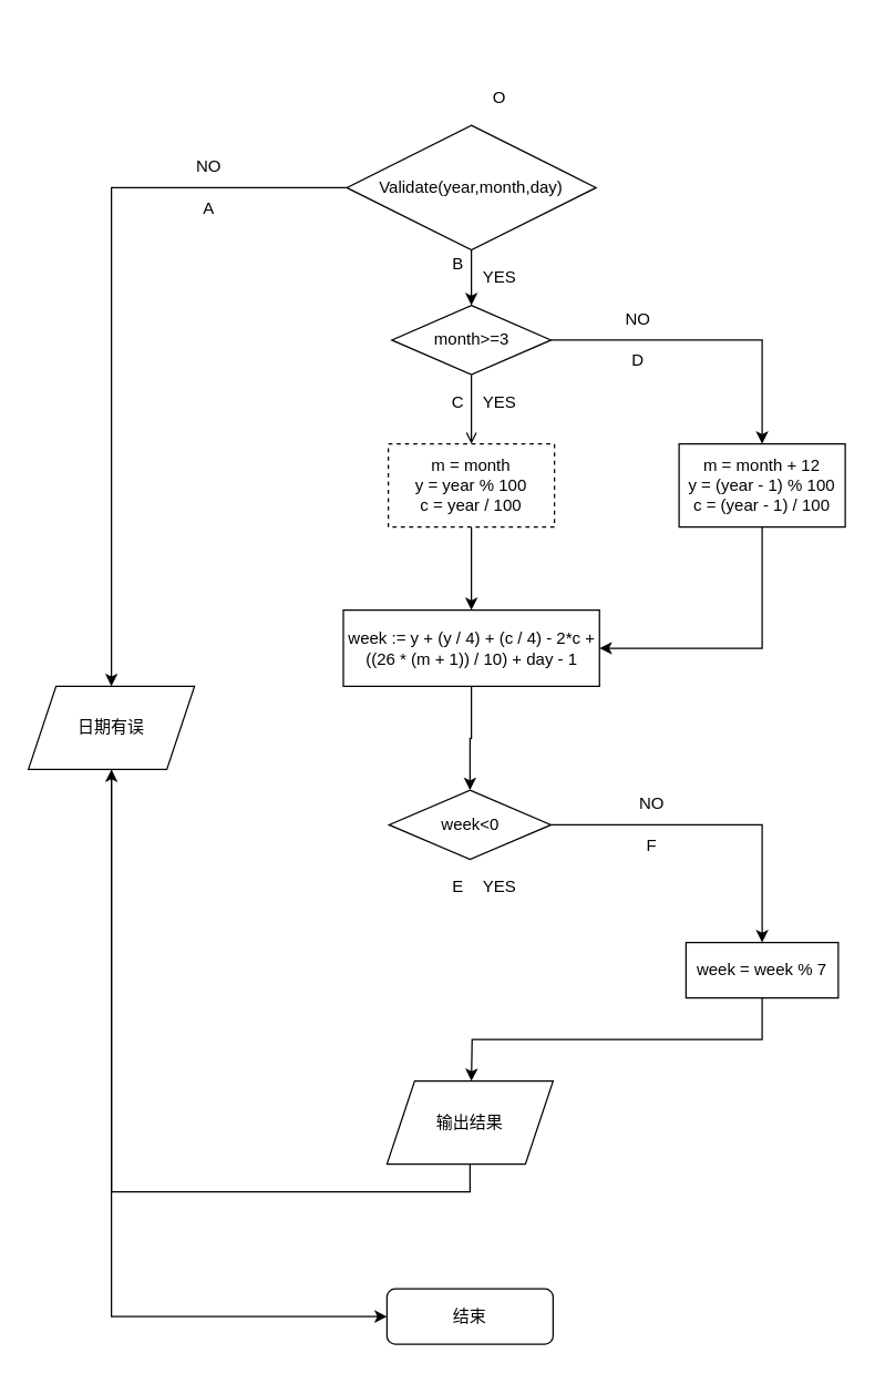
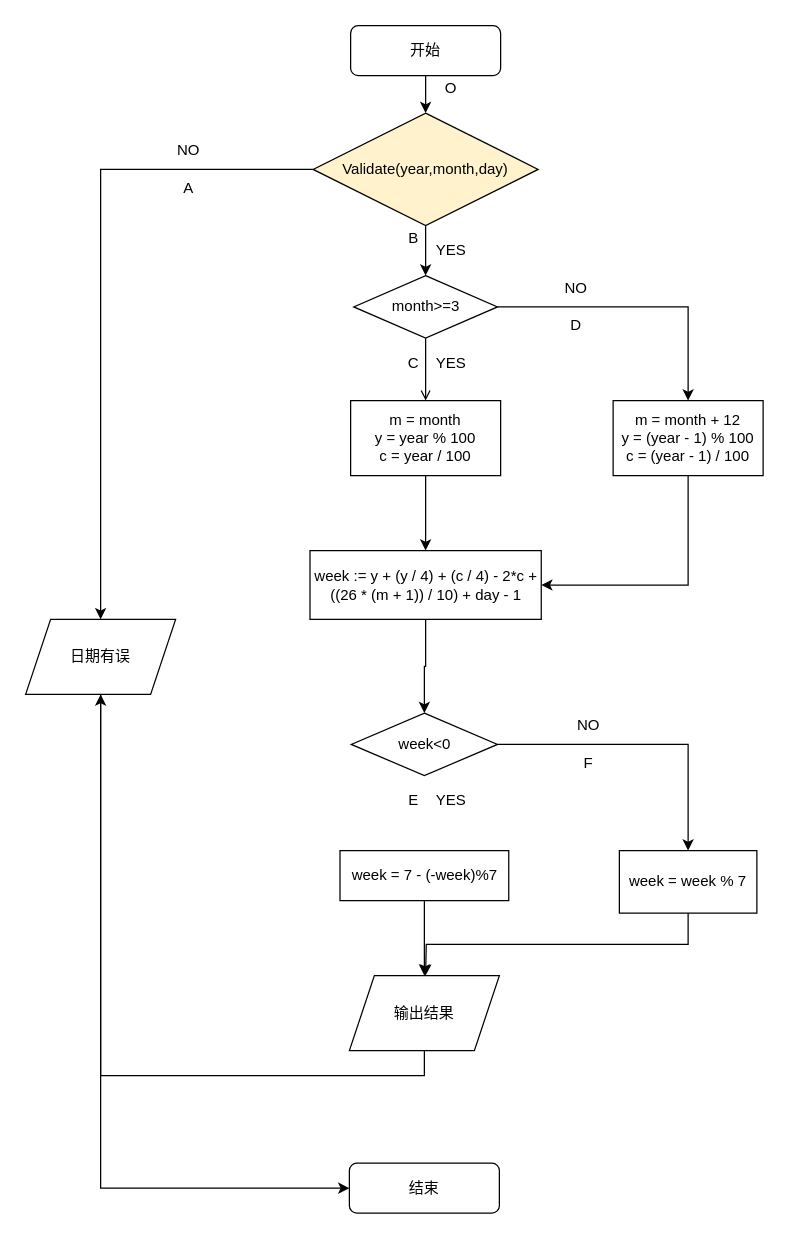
  <mxCell id="0" />
  <mxCell id="1" parent="0" />
+ <mxCell id="2" style="edgeStyle=orthogonalEdgeStyle;rounded=0;orthogonalLoop=1;jettySize=auto;html=1;exitX=0.5;exitY=1;exitDx=0;exitDy=0;entryX=0.5;entryY=0;entryDx=0;entryDy=0;" edge="1" parent="1" source="3" target="6"><mxGeometry relative="1" as="geometry" /></mxCell>
+ <mxCell id="3" value="开始" style="rounded=1;whiteSpace=wrap;html=1;fontSize=12;glass=0;strokeWidth=1;shadow=0;" parent="1" vertex="1"><mxGeometry x="280" y="20" width="120" height="40" as="geometry" /></mxCell>
  <mxCell id="4" style="edgeStyle=orthogonalEdgeStyle;rounded=0;orthogonalLoop=1;jettySize=auto;html=1;exitX=0.5;exitY=1;exitDx=0;exitDy=0;entryX=0.5;entryY=0;entryDx=0;entryDy=0;" edge="1" parent="1" source="6" target="12"><mxGeometry relative="1" as="geometry" /></mxCell>
  <mxCell id="5" style="edgeStyle=orthogonalEdgeStyle;rounded=0;orthogonalLoop=1;jettySize=auto;html=1;exitX=0;exitY=0.5;exitDx=0;exitDy=0;entryX=0.5;entryY=0;entryDx=0;entryDy=0;" edge="1" parent="1" source="6" target="9"><mxGeometry relative="1" as="geometry" /></mxCell>
- <mxCell id="6" value="Validate(year,month,day)" style="rhombus;whiteSpace=wrap;html=1;" vertex="1" parent="1"><mxGeometry x="250" y="90" width="180" height="90" as="geometry" /></mxCell>
+ <mxCell id="6" value="Validate(year,month,day)" style="rhombus;whiteSpace=wrap;html=1;fillColor=#fff2cc;" vertex="1" parent="1"><mxGeometry x="250" y="90" width="180" height="90" as="geometry" /></mxCell>
  <mxCell id="7" value="结束" style="rounded=1;whiteSpace=wrap;html=1;fontSize=12;glass=0;strokeWidth=1;shadow=0;" vertex="1" parent="1"><mxGeometry x="279" y="930" width="120" height="40" as="geometry" /></mxCell>
  <mxCell id="8" style="edgeStyle=orthogonalEdgeStyle;rounded=0;orthogonalLoop=1;jettySize=auto;html=1;exitX=0.5;exitY=1;exitDx=0;exitDy=0;entryX=0;entryY=0.5;entryDx=0;entryDy=0;" edge="1" parent="1" source="9" target="7"><mxGeometry relative="1" as="geometry" /></mxCell>
  <mxCell id="9" value="日期有误" style="shape=parallelogram;perimeter=parallelogramPerimeter;whiteSpace=wrap;html=1;fixedSize=1;" vertex="1" parent="1"><mxGeometry x="20" y="495" width="120" height="60" as="geometry" /></mxCell>
  <mxCell id="10" style="edgeStyle=orthogonalEdgeStyle;rounded=0;orthogonalLoop=1;jettySize=auto;html=1;exitX=0.5;exitY=1;exitDx=0;exitDy=0;entryX=0.5;entryY=0;entryDx=0;entryDy=0;endArrow=open;" edge="1" parent="1" source="12" target="14"><mxGeometry relative="1" as="geometry" /></mxCell>
  <mxCell id="11" style="edgeStyle=orthogonalEdgeStyle;rounded=0;orthogonalLoop=1;jettySize=auto;html=1;exitX=1;exitY=0.5;exitDx=0;exitDy=0;" edge="1" parent="1" source="12" target="16"><mxGeometry relative="1" as="geometry" /></mxCell>
  <mxCell id="12" value="month&amp;gt;=3" style="rhombus;whiteSpace=wrap;html=1;" vertex="1" parent="1"><mxGeometry x="282.5" y="220" width="115" height="50" as="geometry" /></mxCell>
  <mxCell id="13" style="edgeStyle=orthogonalEdgeStyle;rounded=0;orthogonalLoop=1;jettySize=auto;html=1;exitX=0.5;exitY=1;exitDx=0;exitDy=0;entryX=0.5;entryY=0;entryDx=0;entryDy=0;" edge="1" parent="1" source="14" target="18"><mxGeometry relative="1" as="geometry" /></mxCell>
- <mxCell id="14" value="m = month &lt;br&gt;y = year % 100 &lt;br&gt;c = year / 100" style="rounded=0;whiteSpace=wrap;html=1;dashed=1;" vertex="1" parent="1"><mxGeometry x="280" y="320" width="120" height="60" as="geometry" /></mxCell>
+ <mxCell id="14" value="m = month &lt;br&gt;y = year % 100 &lt;br&gt;c = year / 100" style="rounded=0;whiteSpace=wrap;html=1;" vertex="1" parent="1"><mxGeometry x="280" y="320" width="120" height="60" as="geometry" /></mxCell>
  <mxCell id="15" style="edgeStyle=orthogonalEdgeStyle;rounded=0;orthogonalLoop=1;jettySize=auto;html=1;exitX=0.5;exitY=1;exitDx=0;exitDy=0;entryX=1;entryY=0.5;entryDx=0;entryDy=0;" edge="1" parent="1" source="16" target="18"><mxGeometry relative="1" as="geometry" /></mxCell>
  <mxCell id="16" value="m = month + 12 &lt;br&gt;y = (year - 1) % 100 &lt;br&gt;c = (year - 1) / 100" style="rounded=0;whiteSpace=wrap;html=1;" vertex="1" parent="1"><mxGeometry x="490" y="320" width="120" height="60" as="geometry" /></mxCell>
  <mxCell id="17" style="edgeStyle=orthogonalEdgeStyle;rounded=0;orthogonalLoop=1;jettySize=auto;html=1;exitX=0.5;exitY=1;exitDx=0;exitDy=0;entryX=0.5;entryY=0;entryDx=0;entryDy=0;" edge="1" parent="1" source="18" target="20"><mxGeometry relative="1" as="geometry" /></mxCell>
  <mxCell id="18" value="week := y + (y / 4) + (c / 4) - 2*c + ((26 * (m + 1)) / 10) + day - 1" style="rounded=0;whiteSpace=wrap;html=1;" vertex="1" parent="1"><mxGeometry x="247.5" y="440" width="185" height="55" as="geometry" /></mxCell>
  <mxCell id="19" style="edgeStyle=orthogonalEdgeStyle;rounded=0;orthogonalLoop=1;jettySize=auto;html=1;exitX=1;exitY=0.5;exitDx=0;exitDy=0;entryX=0.5;entryY=0;entryDx=0;entryDy=0;" edge="1" parent="1" source="20" target="26"><mxGeometry relative="1" as="geometry" /></mxCell>
  <mxCell id="20" value="week&amp;lt;0" style="rhombus;whiteSpace=wrap;html=1;" vertex="1" parent="1"><mxGeometry x="280.5" y="570" width="117" height="50" as="geometry" /></mxCell>
+ <mxCell id="21" style="edgeStyle=orthogonalEdgeStyle;rounded=0;orthogonalLoop=1;jettySize=auto;html=1;exitX=0.5;exitY=1;exitDx=0;exitDy=0;entryX=0.5;entryY=0;entryDx=0;entryDy=0;" edge="1" parent="1" source="22" target="24"><mxGeometry relative="1" as="geometry" /></mxCell>
+ <mxCell id="22" value="week = 7 - (-week)%7" style="rounded=0;whiteSpace=wrap;html=1;" vertex="1" parent="1"><mxGeometry x="271.5" y="680" width="135" height="40" as="geometry" /></mxCell>
  <mxCell id="23" style="edgeStyle=orthogonalEdgeStyle;rounded=0;orthogonalLoop=1;jettySize=auto;html=1;exitX=0.5;exitY=1;exitDx=0;exitDy=0;" edge="1" parent="1" source="24" target="9"><mxGeometry relative="1" as="geometry" /></mxCell>
  <mxCell id="24" value="输出结果" style="shape=parallelogram;perimeter=parallelogramPerimeter;whiteSpace=wrap;html=1;fixedSize=1;" vertex="1" parent="1"><mxGeometry x="279" y="780" width="120" height="60" as="geometry" /></mxCell>
  <mxCell id="25" style="edgeStyle=orthogonalEdgeStyle;rounded=0;orthogonalLoop=1;jettySize=auto;html=1;exitX=0.5;exitY=1;exitDx=0;exitDy=0;" edge="1" parent="1" source="26"><mxGeometry relative="1" as="geometry"><mxPoint x="340" y="780" as="targetPoint" /></mxGeometry></mxCell>
- <mxCell id="26" value="week = week % 7" style="rounded=0;whiteSpace=wrap;html=1;" vertex="1" parent="1"><mxGeometry x="495" y="680" width="110" height="40" as="geometry" /></mxCell>
+ <mxCell id="26" value="week = week % 7" style="rounded=0;whiteSpace=wrap;html=1;" vertex="1" parent="1"><mxGeometry x="495" y="680" width="110" height="50" as="geometry" /></mxCell>
  <mxCell id="27" value="O" style="text;html=1;align=center;verticalAlign=middle;resizable=0;points=[];autosize=1;strokeColor=none;fillColor=none;" vertex="1" parent="1"><mxGeometry x="345" y="60" width="30" height="20" as="geometry" /></mxCell>
  <mxCell id="28" value="YES" style="text;html=1;align=center;verticalAlign=middle;resizable=0;points=[];autosize=1;strokeColor=none;fillColor=none;" vertex="1" parent="1"><mxGeometry x="340" y="190" width="40" height="20" as="geometry" /></mxCell>
  <mxCell id="29" value="NO" style="text;html=1;align=center;verticalAlign=middle;resizable=0;points=[];autosize=1;strokeColor=none;fillColor=none;" vertex="1" parent="1"><mxGeometry x="135" y="110" width="30" height="20" as="geometry" /></mxCell>
  <mxCell id="30" value="A" style="text;html=1;align=center;verticalAlign=middle;resizable=0;points=[];autosize=1;strokeColor=none;fillColor=none;" vertex="1" parent="1"><mxGeometry x="140" y="140" width="20" height="20" as="geometry" /></mxCell>
  <mxCell id="31" value="B" style="text;html=1;align=center;verticalAlign=middle;resizable=0;points=[];autosize=1;strokeColor=none;fillColor=none;" vertex="1" parent="1"><mxGeometry x="320" y="180" width="20" height="20" as="geometry" /></mxCell>
  <mxCell id="32" value="YES" style="text;html=1;align=center;verticalAlign=middle;resizable=0;points=[];autosize=1;strokeColor=none;fillColor=none;" vertex="1" parent="1"><mxGeometry x="340" y="280" width="40" height="20" as="geometry" /></mxCell>
  <mxCell id="33" value="C" style="text;html=1;align=center;verticalAlign=middle;resizable=0;points=[];autosize=1;strokeColor=none;fillColor=none;" vertex="1" parent="1"><mxGeometry x="320" y="280" width="20" height="20" as="geometry" /></mxCell>
  <mxCell id="34" value="NO" style="text;html=1;align=center;verticalAlign=middle;resizable=0;points=[];autosize=1;strokeColor=none;fillColor=none;" vertex="1" parent="1"><mxGeometry x="445" y="220" width="30" height="20" as="geometry" /></mxCell>
  <mxCell id="35" value="D" style="text;html=1;align=center;verticalAlign=middle;resizable=0;points=[];autosize=1;strokeColor=none;fillColor=none;" vertex="1" parent="1"><mxGeometry x="450" y="250" width="20" height="20" as="geometry" /></mxCell>
  <mxCell id="36" value="YES" style="text;html=1;align=center;verticalAlign=middle;resizable=0;points=[];autosize=1;strokeColor=none;fillColor=none;" vertex="1" parent="1"><mxGeometry x="340" y="630" width="40" height="20" as="geometry" /></mxCell>
  <mxCell id="37" value="E" style="text;html=1;align=center;verticalAlign=middle;resizable=0;points=[];autosize=1;strokeColor=none;fillColor=none;" vertex="1" parent="1"><mxGeometry x="320" y="630" width="20" height="20" as="geometry" /></mxCell>
  <mxCell id="38" value="NO" style="text;html=1;align=center;verticalAlign=middle;resizable=0;points=[];autosize=1;strokeColor=none;fillColor=none;" vertex="1" parent="1"><mxGeometry x="455" y="570" width="30" height="20" as="geometry" /></mxCell>
  <mxCell id="39" value="F" style="text;html=1;align=center;verticalAlign=middle;resizable=0;points=[];autosize=1;strokeColor=none;fillColor=none;" vertex="1" parent="1"><mxGeometry x="460" y="600" width="20" height="20" as="geometry" /></mxCell>
